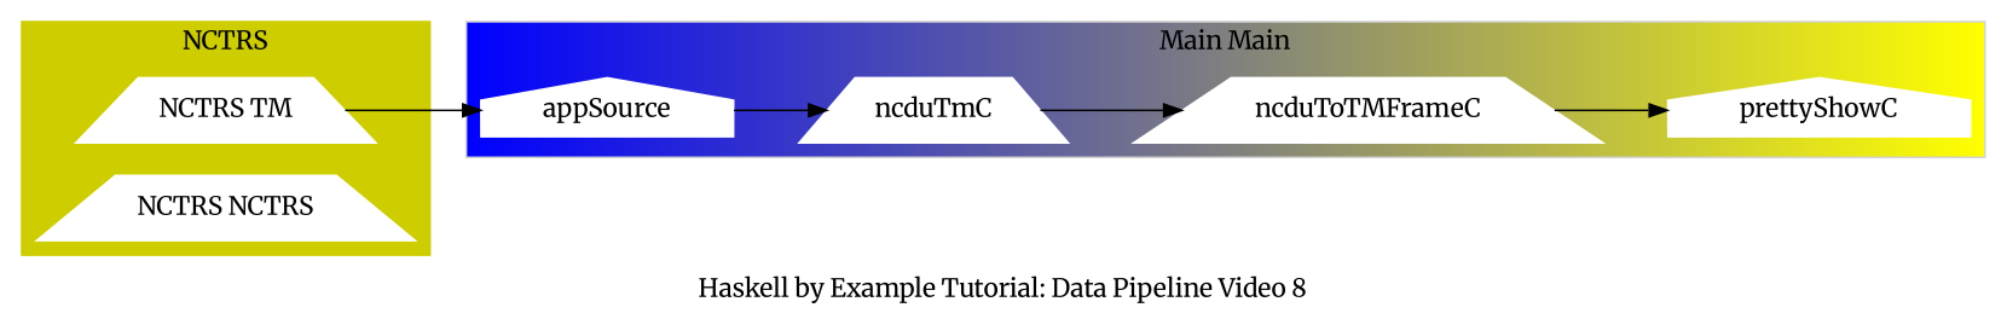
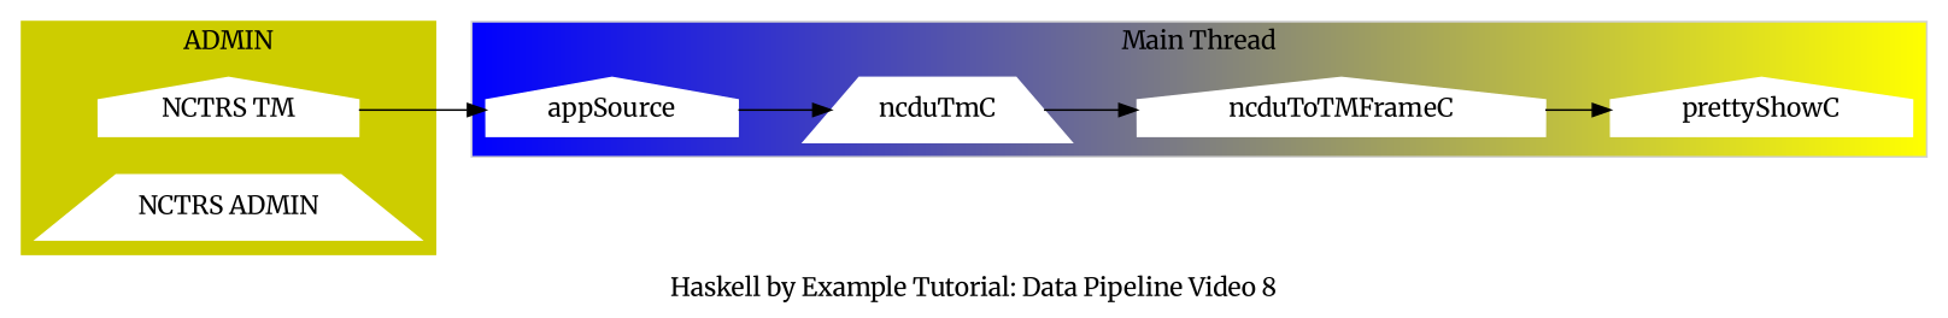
  digraph {
    fontname=Merriweather
    label="Haskell by Example Tutorial: Data Pipeline Video 8"
    rankdir=LR
    node [color=white fontname=Merriweather shape=house style=filled]
    edge [fontname=Merriweather]
    appSource
    ncduTmC [shape=trapezium]
-   ncduToTMFrameC [shape=trapezium]
+   ncduToTMFrameC
    prettyShowC
-   n5 [label="NCTRS TM" shape=trapezium]
-   n6 [label="NCTRS NCTRS" shape=trapezium]
+   n5 [label="NCTRS TM"]
+   n6 [label="NCTRS ADMIN" shape=trapezium]
    subgraph cluster_1 {
      color=lightgrey
      fillcolor="blue:yellow"
-     label="Main Main"
+     label="Main Thread"
      style=filled
      appSource
      ncduTmC
      ncduToTMFrameC
      prettyShowC
    }
    subgraph cluster_2 {
      color=yellow3
-     label=NCTRS
+     label=ADMIN
      rank=same
      style=filled
      n5
      n6
    }
    appSource -> ncduTmC
    ncduTmC -> ncduToTMFrameC
    ncduToTMFrameC -> prettyShowC
    n5 -> appSource
  }
